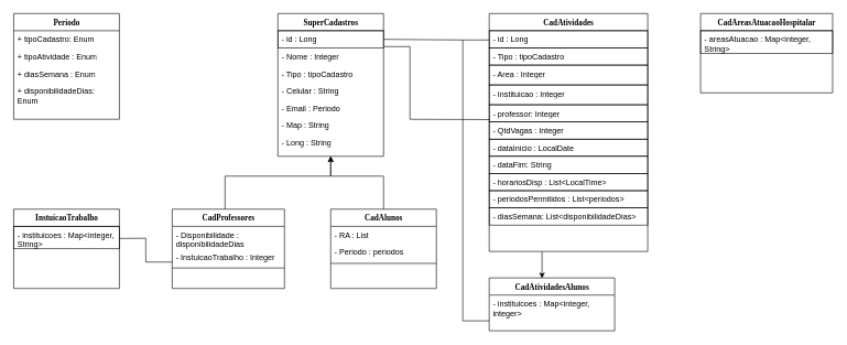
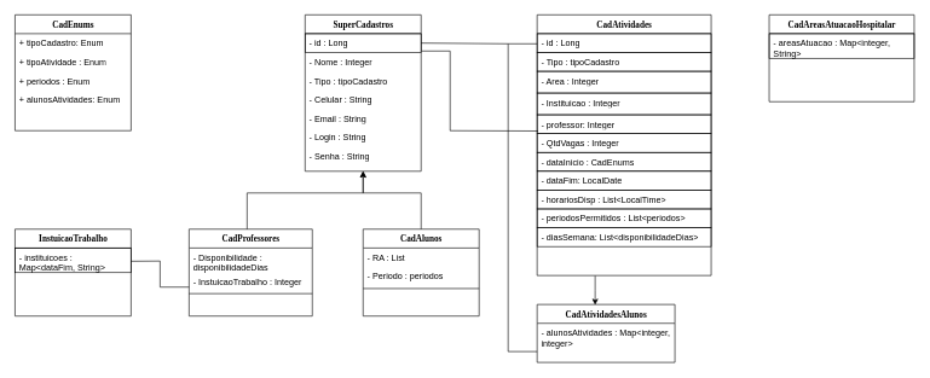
  <mxCell id="0" />
  <mxCell id="1" parent="0" />
  <mxCell id="2" value="SuperCadastros" style="swimlane;html=1;fontStyle=1;align=center;verticalAlign=top;childLayout=stackLayout;horizontal=1;startSize=26;horizontalStack=0;resizeParent=1;resizeLast=0;collapsible=1;marginBottom=0;swimlaneFillColor=#ffffff;rounded=0;shadow=0;comic=0;labelBackgroundColor=none;strokeWidth=1;fillColor=none;fontFamily=Verdana;fontSize=12" parent="1" vertex="1"><mxGeometry x="420" y="20" width="160" height="216" as="geometry" /></mxCell>
  <mxCell id="3" value="- id : Long" style="text;html=1;strokeColor=default;fillColor=none;align=left;verticalAlign=top;spacingLeft=4;spacingRight=4;whiteSpace=wrap;overflow=hidden;rotatable=0;points=[[0,0.5],[1,0.5]];portConstraint=eastwest;" parent="2" vertex="1"><mxGeometry y="26" width="160" height="26" as="geometry" /></mxCell>
  <mxCell id="4" value="- Nome : Integer" style="text;html=1;strokeColor=none;fillColor=none;align=left;verticalAlign=top;spacingLeft=4;spacingRight=4;whiteSpace=wrap;overflow=hidden;rotatable=0;points=[[0,0.5],[1,0.5]];portConstraint=eastwest;" parent="2" vertex="1"><mxGeometry y="52" width="160" height="26" as="geometry" /></mxCell>
  <mxCell id="5" value="- Tipo : tipoCadastro" style="text;html=1;strokeColor=none;fillColor=none;align=left;verticalAlign=top;spacingLeft=4;spacingRight=4;whiteSpace=wrap;overflow=hidden;rotatable=0;points=[[0,0.5],[1,0.5]];portConstraint=eastwest;" vertex="1" parent="2"><mxGeometry y="78" width="160" height="26" as="geometry" /></mxCell>
  <mxCell id="6" value="- Celular : String" style="text;html=1;strokeColor=none;fillColor=none;align=left;verticalAlign=top;spacingLeft=4;spacingRight=4;whiteSpace=wrap;overflow=hidden;rotatable=0;points=[[0,0.5],[1,0.5]];portConstraint=eastwest;" vertex="1" parent="2"><mxGeometry y="104" width="160" height="26" as="geometry" /></mxCell>
- <mxCell id="7" value="- Email : Periodo" style="text;html=1;strokeColor=none;fillColor=none;align=left;verticalAlign=top;spacingLeft=4;spacingRight=4;whiteSpace=wrap;overflow=hidden;rotatable=0;points=[[0,0.5],[1,0.5]];portConstraint=eastwest;" vertex="1" parent="2"><mxGeometry y="130" width="160" height="26" as="geometry" /></mxCell>
- <mxCell id="8" value="- Map : String" style="text;html=1;strokeColor=none;fillColor=none;align=left;verticalAlign=top;spacingLeft=4;spacingRight=4;whiteSpace=wrap;overflow=hidden;rotatable=0;points=[[0,0.5],[1,0.5]];portConstraint=eastwest;" vertex="1" parent="2"><mxGeometry y="156" width="160" height="26" as="geometry" /></mxCell>
- <mxCell id="9" value="- Long : String" style="text;html=1;strokeColor=none;fillColor=none;align=left;verticalAlign=top;spacingLeft=4;spacingRight=4;whiteSpace=wrap;overflow=hidden;rotatable=0;points=[[0,0.5],[1,0.5]];portConstraint=eastwest;" vertex="1" parent="2"><mxGeometry y="182" width="160" height="28" as="geometry" /></mxCell>
+ <mxCell id="7" value="- Email : String" style="text;html=1;strokeColor=none;fillColor=none;align=left;verticalAlign=top;spacingLeft=4;spacingRight=4;whiteSpace=wrap;overflow=hidden;rotatable=0;points=[[0,0.5],[1,0.5]];portConstraint=eastwest;" vertex="1" parent="2"><mxGeometry y="130" width="160" height="26" as="geometry" /></mxCell>
+ <mxCell id="8" value="- Login : String" style="text;html=1;strokeColor=none;fillColor=none;align=left;verticalAlign=top;spacingLeft=4;spacingRight=4;whiteSpace=wrap;overflow=hidden;rotatable=0;points=[[0,0.5],[1,0.5]];portConstraint=eastwest;" vertex="1" parent="2"><mxGeometry y="156" width="160" height="26" as="geometry" /></mxCell>
+ <mxCell id="9" value="- Senha : String" style="text;html=1;strokeColor=none;fillColor=none;align=left;verticalAlign=top;spacingLeft=4;spacingRight=4;whiteSpace=wrap;overflow=hidden;rotatable=0;points=[[0,0.5],[1,0.5]];portConstraint=eastwest;" vertex="1" parent="2"><mxGeometry y="182" width="160" height="28" as="geometry" /></mxCell>
  <mxCell id="10" style="edgeStyle=orthogonalEdgeStyle;rounded=0;orthogonalLoop=1;jettySize=auto;html=1;entryX=0.5;entryY=1;entryDx=0;entryDy=0;" edge="1" parent="1" source="11"><mxGeometry relative="1" as="geometry"><mxPoint x="500" y="236" as="targetPoint" /><Array as="points"><mxPoint x="340" y="266" /><mxPoint x="500" y="266" /></Array></mxGeometry></mxCell>
  <mxCell id="11" value="CadProfessores" style="swimlane;html=1;fontStyle=1;align=center;verticalAlign=top;childLayout=stackLayout;horizontal=1;startSize=26;horizontalStack=0;resizeParent=1;resizeLast=0;collapsible=1;marginBottom=0;swimlaneFillColor=#ffffff;rounded=0;shadow=0;comic=0;labelBackgroundColor=none;strokeWidth=1;fillColor=none;fontFamily=Verdana;fontSize=12" parent="1" vertex="1"><mxGeometry x="260" y="316" width="170" height="120" as="geometry" /></mxCell>
  <mxCell id="12" value="- Disponibilidade : disponibilidadeDias" style="text;html=1;strokeColor=none;fillColor=none;align=left;verticalAlign=top;spacingLeft=4;spacingRight=4;whiteSpace=wrap;overflow=hidden;rotatable=0;points=[[0,0.5],[1,0.5]];portConstraint=eastwest;" parent="11" vertex="1"><mxGeometry y="26" width="170" height="34" as="geometry" /></mxCell>
  <mxCell id="13" value="- InstuicaoTrabalho : Integer" style="text;html=1;strokeColor=none;fillColor=none;align=left;verticalAlign=top;spacingLeft=4;spacingRight=4;whiteSpace=wrap;overflow=hidden;rotatable=0;points=[[0,0.5],[1,0.5]];portConstraint=eastwest;" vertex="1" parent="11"><mxGeometry y="60" width="170" height="28" as="geometry" /></mxCell>
  <mxCell id="14" value="" style="line;html=1;strokeWidth=1;fillColor=none;align=left;verticalAlign=middle;spacingTop=-1;spacingLeft=3;spacingRight=3;rotatable=0;labelPosition=right;points=[];portConstraint=eastwest;" parent="11" vertex="1"><mxGeometry y="88" width="170" height="2" as="geometry" /></mxCell>
  <mxCell id="15" style="edgeStyle=orthogonalEdgeStyle;rounded=0;orthogonalLoop=1;jettySize=auto;html=1;entryX=0.5;entryY=1;entryDx=0;entryDy=0;" edge="1" parent="1" source="16"><mxGeometry relative="1" as="geometry"><mxPoint x="500" y="236" as="targetPoint" /><Array as="points"><mxPoint x="580" y="266" /><mxPoint x="500" y="266" /></Array></mxGeometry></mxCell>
  <mxCell id="16" value="CadAlunos" style="swimlane;html=1;fontStyle=1;align=center;verticalAlign=top;childLayout=stackLayout;horizontal=1;startSize=26;horizontalStack=0;resizeParent=1;resizeLast=0;collapsible=1;marginBottom=0;swimlaneFillColor=#ffffff;rounded=0;shadow=0;comic=0;labelBackgroundColor=none;strokeWidth=1;fillColor=none;fontFamily=Verdana;fontSize=12" vertex="1" parent="1"><mxGeometry x="500" y="316" width="160" height="120" as="geometry" /></mxCell>
  <mxCell id="17" value="- RA : List" style="text;html=1;strokeColor=none;fillColor=none;align=left;verticalAlign=top;spacingLeft=4;spacingRight=4;whiteSpace=wrap;overflow=hidden;rotatable=0;points=[[0,0.5],[1,0.5]];portConstraint=eastwest;" vertex="1" parent="16"><mxGeometry y="26" width="160" height="26" as="geometry" /></mxCell>
  <mxCell id="18" value="- Periodo : periodos" style="text;html=1;strokeColor=none;fillColor=none;align=left;verticalAlign=top;spacingLeft=4;spacingRight=4;whiteSpace=wrap;overflow=hidden;rotatable=0;points=[[0,0.5],[1,0.5]];portConstraint=eastwest;" vertex="1" parent="16"><mxGeometry y="52" width="160" height="26" as="geometry" /></mxCell>
  <mxCell id="19" value="" style="line;html=1;strokeWidth=1;fillColor=none;align=left;verticalAlign=middle;spacingTop=-1;spacingLeft=3;spacingRight=3;rotatable=0;labelPosition=right;points=[];portConstraint=eastwest;" vertex="1" parent="16"><mxGeometry y="78" width="160" height="8" as="geometry" /></mxCell>
  <mxCell id="20" value="InstuicaoTrabalho" style="swimlane;html=1;fontStyle=1;align=center;verticalAlign=top;childLayout=stackLayout;horizontal=1;startSize=26;horizontalStack=0;resizeParent=1;resizeLast=0;collapsible=1;marginBottom=0;swimlaneFillColor=#ffffff;rounded=0;shadow=0;comic=0;labelBackgroundColor=none;strokeWidth=1;fillColor=none;fontFamily=Verdana;fontSize=12" vertex="1" parent="1"><mxGeometry x="20" y="316" width="160" height="120" as="geometry" /></mxCell>
- <mxCell id="21" value="- instituicoes : Map&amp;lt;integer, String&amp;gt;" style="text;html=1;strokeColor=default;fillColor=none;align=left;verticalAlign=top;spacingLeft=4;spacingRight=4;whiteSpace=wrap;overflow=hidden;rotatable=0;points=[[0,0.5],[1,0.5]];portConstraint=eastwest;" vertex="1" parent="20"><mxGeometry y="26" width="160" height="34" as="geometry" /></mxCell>
+ <mxCell id="21" value="- instituicoes : Map&amp;lt;dataFim, String&amp;gt;" style="text;html=1;strokeColor=default;fillColor=none;align=left;verticalAlign=top;spacingLeft=4;spacingRight=4;whiteSpace=wrap;overflow=hidden;rotatable=0;points=[[0,0.5],[1,0.5]];portConstraint=eastwest;" vertex="1" parent="20"><mxGeometry y="26" width="160" height="34" as="geometry" /></mxCell>
  <mxCell id="22" value="" style="endArrow=none;html=1;rounded=0;entryX=1;entryY=0.538;entryDx=0;entryDy=0;entryPerimeter=0;" edge="1" parent="1" target="21"><mxGeometry width="50" height="50" relative="1" as="geometry"><mxPoint x="260" y="396" as="sourcePoint" /><mxPoint x="380" y="296" as="targetPoint" /><Array as="points"><mxPoint x="220" y="396" /><mxPoint x="220" y="360" /></Array></mxGeometry></mxCell>
  <mxCell id="23" value="" style="edgeStyle=orthogonalEdgeStyle;rounded=0;orthogonalLoop=1;jettySize=auto;html=1;entryX=0.421;entryY=0.008;entryDx=0;entryDy=0;entryPerimeter=0;" edge="1" parent="1" target="43"><mxGeometry relative="1" as="geometry"><mxPoint x="820" y="380" as="sourcePoint" /><Array as="points"><mxPoint x="820" y="401" /><mxPoint x="820" y="401" /></Array></mxGeometry></mxCell>
  <mxCell id="24" value="CadAtividades" style="swimlane;html=1;fontStyle=1;align=center;verticalAlign=top;childLayout=stackLayout;horizontal=1;startSize=26;horizontalStack=0;resizeParent=1;resizeLast=0;collapsible=1;marginBottom=0;swimlaneFillColor=#ffffff;rounded=0;shadow=0;comic=0;labelBackgroundColor=none;strokeWidth=1;fillColor=none;fontFamily=Verdana;fontSize=12" vertex="1" parent="1"><mxGeometry x="740" y="20" width="240" height="360" as="geometry" /></mxCell>
  <mxCell id="25" value="- id : Long" style="text;html=1;strokeColor=default;fillColor=none;align=left;verticalAlign=top;spacingLeft=4;spacingRight=4;whiteSpace=wrap;overflow=hidden;rotatable=0;points=[[0,0.5],[1,0.5]];portConstraint=eastwest;perimeterSpacing=1;" vertex="1" parent="24"><mxGeometry y="26" width="240" height="26" as="geometry" /></mxCell>
  <mxCell id="26" value="- Tipo : tipoCadastro" style="text;html=1;strokeColor=default;fillColor=none;align=left;verticalAlign=top;spacingLeft=4;spacingRight=4;whiteSpace=wrap;overflow=hidden;rotatable=0;points=[[0,0.5],[1,0.5]];portConstraint=eastwest;" vertex="1" parent="24"><mxGeometry y="52" width="240" height="26" as="geometry" /></mxCell>
  <mxCell id="27" value="- Area : Integer" style="text;html=1;strokeColor=default;fillColor=none;align=left;verticalAlign=top;spacingLeft=4;spacingRight=4;whiteSpace=wrap;overflow=hidden;rotatable=0;points=[[0,0.5],[1,0.5]];portConstraint=eastwest;" vertex="1" parent="24"><mxGeometry y="78" width="240" height="30" as="geometry" /></mxCell>
  <mxCell id="28" value="- Instituicao : Integer" style="text;html=1;strokeColor=default;fillColor=none;align=left;verticalAlign=top;spacingLeft=4;spacingRight=4;whiteSpace=wrap;overflow=hidden;rotatable=0;points=[[0,0.5],[1,0.5]];portConstraint=eastwest;" vertex="1" parent="24"><mxGeometry y="108" width="240" height="30" as="geometry" /></mxCell>
  <mxCell id="29" value="- professor: Integer" style="text;html=1;strokeColor=default;fillColor=none;align=left;verticalAlign=top;spacingLeft=4;spacingRight=4;whiteSpace=wrap;overflow=hidden;rotatable=0;points=[[0,0.5],[1,0.5]];portConstraint=eastwest;" vertex="1" parent="24"><mxGeometry y="138" width="240" height="26" as="geometry" /></mxCell>
  <mxCell id="30" value="- QtdVagas : Integer&amp;nbsp;" style="text;html=1;strokeColor=default;fillColor=none;align=left;verticalAlign=top;spacingLeft=4;spacingRight=4;whiteSpace=wrap;overflow=hidden;rotatable=0;points=[[0,0.5],[1,0.5]];portConstraint=eastwest;" vertex="1" parent="24"><mxGeometry y="164" width="240" height="26" as="geometry" /></mxCell>
- <mxCell id="31" value="- dataInicio : LocalDate" style="text;html=1;strokeColor=default;fillColor=none;align=left;verticalAlign=top;spacingLeft=4;spacingRight=4;whiteSpace=wrap;overflow=hidden;rotatable=0;points=[[0,0.5],[1,0.5]];portConstraint=eastwest;" vertex="1" parent="24"><mxGeometry y="190" width="240" height="26" as="geometry" /></mxCell>
- <mxCell id="32" value="- dataFim: String" style="text;html=1;strokeColor=default;fillColor=none;align=left;verticalAlign=top;spacingLeft=4;spacingRight=4;whiteSpace=wrap;overflow=hidden;rotatable=0;points=[[0,0.5],[1,0.5]];portConstraint=eastwest;" vertex="1" parent="24"><mxGeometry y="216" width="240" height="26" as="geometry" /></mxCell>
+ <mxCell id="31" value="- dataInicio : CadEnums" style="text;html=1;strokeColor=default;fillColor=none;align=left;verticalAlign=top;spacingLeft=4;spacingRight=4;whiteSpace=wrap;overflow=hidden;rotatable=0;points=[[0,0.5],[1,0.5]];portConstraint=eastwest;" vertex="1" parent="24"><mxGeometry y="190" width="240" height="26" as="geometry" /></mxCell>
+ <mxCell id="32" value="- dataFim: LocalDate" style="text;html=1;strokeColor=default;fillColor=none;align=left;verticalAlign=top;spacingLeft=4;spacingRight=4;whiteSpace=wrap;overflow=hidden;rotatable=0;points=[[0,0.5],[1,0.5]];portConstraint=eastwest;" vertex="1" parent="24"><mxGeometry y="216" width="240" height="26" as="geometry" /></mxCell>
  <mxCell id="33" value="- horariosDisp : List&amp;lt;LocalTime&amp;gt;" style="text;html=1;strokeColor=default;fillColor=none;align=left;verticalAlign=top;spacingLeft=4;spacingRight=4;whiteSpace=wrap;overflow=hidden;rotatable=0;points=[[0,0.5],[1,0.5]];portConstraint=eastwest;" vertex="1" parent="24"><mxGeometry y="242" width="240" height="26" as="geometry" /></mxCell>
  <mxCell id="34" value="- periodosPermitidos : List&amp;lt;periodos&amp;gt;" style="text;html=1;strokeColor=default;fillColor=none;align=left;verticalAlign=top;spacingLeft=4;spacingRight=4;whiteSpace=wrap;overflow=hidden;rotatable=0;points=[[0,0.5],[1,0.5]];portConstraint=eastwest;" vertex="1" parent="24"><mxGeometry y="268" width="240" height="26" as="geometry" /></mxCell>
  <mxCell id="35" value="- diasSemana: List&amp;lt;disponibilidadeDias&amp;gt;" style="text;html=1;strokeColor=default;fillColor=none;align=left;verticalAlign=top;spacingLeft=4;spacingRight=4;whiteSpace=wrap;overflow=hidden;rotatable=0;points=[[0,0.5],[1,0.5]];portConstraint=eastwest;" vertex="1" parent="24"><mxGeometry y="294" width="240" height="26" as="geometry" /></mxCell>
  <mxCell id="36" value="CadAreasAtuacaoHospitalar" style="swimlane;html=1;fontStyle=1;align=center;verticalAlign=top;childLayout=stackLayout;horizontal=1;startSize=26;horizontalStack=0;resizeParent=1;resizeLast=0;collapsible=1;marginBottom=0;swimlaneFillColor=#ffffff;rounded=0;shadow=0;comic=0;labelBackgroundColor=none;strokeWidth=1;fillColor=none;fontFamily=Verdana;fontSize=12" vertex="1" parent="1"><mxGeometry x="1060" y="20" width="200" height="120" as="geometry" /></mxCell>
  <mxCell id="37" value="- areasAtuacao : Map&amp;lt;integer, String&amp;gt;" style="text;html=1;strokeColor=default;fillColor=none;align=left;verticalAlign=top;spacingLeft=4;spacingRight=4;whiteSpace=wrap;overflow=hidden;rotatable=0;points=[[0,0.5],[1,0.5]];portConstraint=eastwest;" vertex="1" parent="36"><mxGeometry y="26" width="200" height="34" as="geometry" /></mxCell>
- <mxCell id="38" value="Periodo" style="swimlane;html=1;fontStyle=1;align=center;verticalAlign=top;childLayout=stackLayout;horizontal=1;startSize=26;horizontalStack=0;resizeParent=1;resizeLast=0;collapsible=1;marginBottom=0;swimlaneFillColor=#ffffff;rounded=0;shadow=0;comic=0;labelBackgroundColor=none;strokeWidth=1;fillColor=none;fontFamily=Verdana;fontSize=12" vertex="1" parent="1"><mxGeometry x="20" y="20" width="160" height="160" as="geometry" /></mxCell>
+ <mxCell id="38" value="CadEnums" style="swimlane;html=1;fontStyle=1;align=center;verticalAlign=top;childLayout=stackLayout;horizontal=1;startSize=26;horizontalStack=0;resizeParent=1;resizeLast=0;collapsible=1;marginBottom=0;swimlaneFillColor=#ffffff;rounded=0;shadow=0;comic=0;labelBackgroundColor=none;strokeWidth=1;fillColor=none;fontFamily=Verdana;fontSize=12" vertex="1" parent="1"><mxGeometry x="20" y="20" width="160" height="160" as="geometry" /></mxCell>
  <mxCell id="39" value="+ tipoCadastro: Enum" style="text;html=1;strokeColor=none;fillColor=none;align=left;verticalAlign=top;spacingLeft=4;spacingRight=4;whiteSpace=wrap;overflow=hidden;rotatable=0;points=[[0,0.5],[1,0.5]];portConstraint=eastwest;" vertex="1" parent="38"><mxGeometry y="26" width="160" height="26" as="geometry" /></mxCell>
  <mxCell id="40" value="+ tipoAtividade : Enum" style="text;html=1;strokeColor=none;fillColor=none;align=left;verticalAlign=top;spacingLeft=4;spacingRight=4;whiteSpace=wrap;overflow=hidden;rotatable=0;points=[[0,0.5],[1,0.5]];portConstraint=eastwest;" vertex="1" parent="38"><mxGeometry y="52" width="160" height="26" as="geometry" /></mxCell>
- <mxCell id="41" value="+ diasSemana : Enum" style="text;html=1;strokeColor=none;fillColor=none;align=left;verticalAlign=top;spacingLeft=4;spacingRight=4;whiteSpace=wrap;overflow=hidden;rotatable=0;points=[[0,0.5],[1,0.5]];portConstraint=eastwest;" vertex="1" parent="38"><mxGeometry y="78" width="160" height="26" as="geometry" /></mxCell>
- <mxCell id="42" value="+ disponibilidadeDias: Enum" style="text;html=1;strokeColor=none;fillColor=none;align=left;verticalAlign=top;spacingLeft=4;spacingRight=4;whiteSpace=wrap;overflow=hidden;rotatable=0;points=[[0,0.5],[1,0.5]];portConstraint=eastwest;" vertex="1" parent="38"><mxGeometry y="104" width="160" height="56" as="geometry" /></mxCell>
+ <mxCell id="41" value="+ periodos : Enum" style="text;html=1;strokeColor=none;fillColor=none;align=left;verticalAlign=top;spacingLeft=4;spacingRight=4;whiteSpace=wrap;overflow=hidden;rotatable=0;points=[[0,0.5],[1,0.5]];portConstraint=eastwest;" vertex="1" parent="38"><mxGeometry y="78" width="160" height="26" as="geometry" /></mxCell>
+ <mxCell id="42" value="+ alunosAtividades: Enum" style="text;html=1;strokeColor=none;fillColor=none;align=left;verticalAlign=top;spacingLeft=4;spacingRight=4;whiteSpace=wrap;overflow=hidden;rotatable=0;points=[[0,0.5],[1,0.5]];portConstraint=eastwest;" vertex="1" parent="38"><mxGeometry y="104" width="160" height="56" as="geometry" /></mxCell>
  <mxCell id="43" value="CadAtividadesAlunos" style="swimlane;html=1;fontStyle=1;align=center;verticalAlign=top;childLayout=stackLayout;horizontal=1;startSize=26;horizontalStack=0;resizeParent=1;resizeLast=0;collapsible=1;marginBottom=0;swimlaneFillColor=#ffffff;rounded=0;shadow=0;comic=0;labelBackgroundColor=none;strokeWidth=1;fillColor=none;fontFamily=Verdana;fontSize=12" vertex="1" parent="1"><mxGeometry x="740" y="420" width="190" height="80" as="geometry" /></mxCell>
- <mxCell id="44" value="- instituicoes : Map&amp;lt;integer, integer&amp;gt;&amp;nbsp;" style="text;html=1;strokeColor=none;fillColor=none;align=left;verticalAlign=top;spacingLeft=4;spacingRight=4;whiteSpace=wrap;overflow=hidden;rotatable=0;points=[[0,0.5],[1,0.5]];portConstraint=eastwest;" vertex="1" parent="43"><mxGeometry y="26" width="190" height="34" as="geometry" /></mxCell>
+ <mxCell id="44" value="- alunosAtividades : Map&amp;lt;integer, integer&amp;gt;&amp;nbsp;" style="text;html=1;strokeColor=none;fillColor=none;align=left;verticalAlign=top;spacingLeft=4;spacingRight=4;whiteSpace=wrap;overflow=hidden;rotatable=0;points=[[0,0.5],[1,0.5]];portConstraint=eastwest;" vertex="1" parent="43"><mxGeometry y="26" width="190" height="34" as="geometry" /></mxCell>
  <mxCell id="45" value="" style="endArrow=none;html=1;rounded=0;exitX=0;exitY=0.5;exitDx=0;exitDy=0;entryX=1;entryY=0.5;entryDx=0;entryDy=0;" edge="1" parent="1" target="3"><mxGeometry width="50" height="50" relative="1" as="geometry"><mxPoint x="740" y="485" as="sourcePoint" /><mxPoint x="700" y="170" as="targetPoint" /><Array as="points"><mxPoint x="700" y="485" /><mxPoint x="700" y="60" /></Array></mxGeometry></mxCell>
  <mxCell id="46" value="" style="endArrow=none;html=1;rounded=0;entryX=0.005;entryY=0.864;entryDx=0;entryDy=0;entryPerimeter=0;" edge="1" parent="1" target="29"><mxGeometry width="50" height="50" relative="1" as="geometry"><mxPoint x="581" y="70" as="sourcePoint" /><mxPoint x="737" y="180" as="targetPoint" /><Array as="points"><mxPoint x="620" y="70" /><mxPoint x="620" y="180" /></Array></mxGeometry></mxCell>
  <mxCell id="47" value="" style="endArrow=none;html=1;rounded=0;entryX=0.004;entryY=0.536;entryDx=0;entryDy=0;entryPerimeter=0;" edge="1" parent="1" target="25"><mxGeometry width="50" height="50" relative="1" as="geometry"><mxPoint x="700" y="60" as="sourcePoint" /><mxPoint x="730" y="200" as="targetPoint" /></mxGeometry></mxCell>
